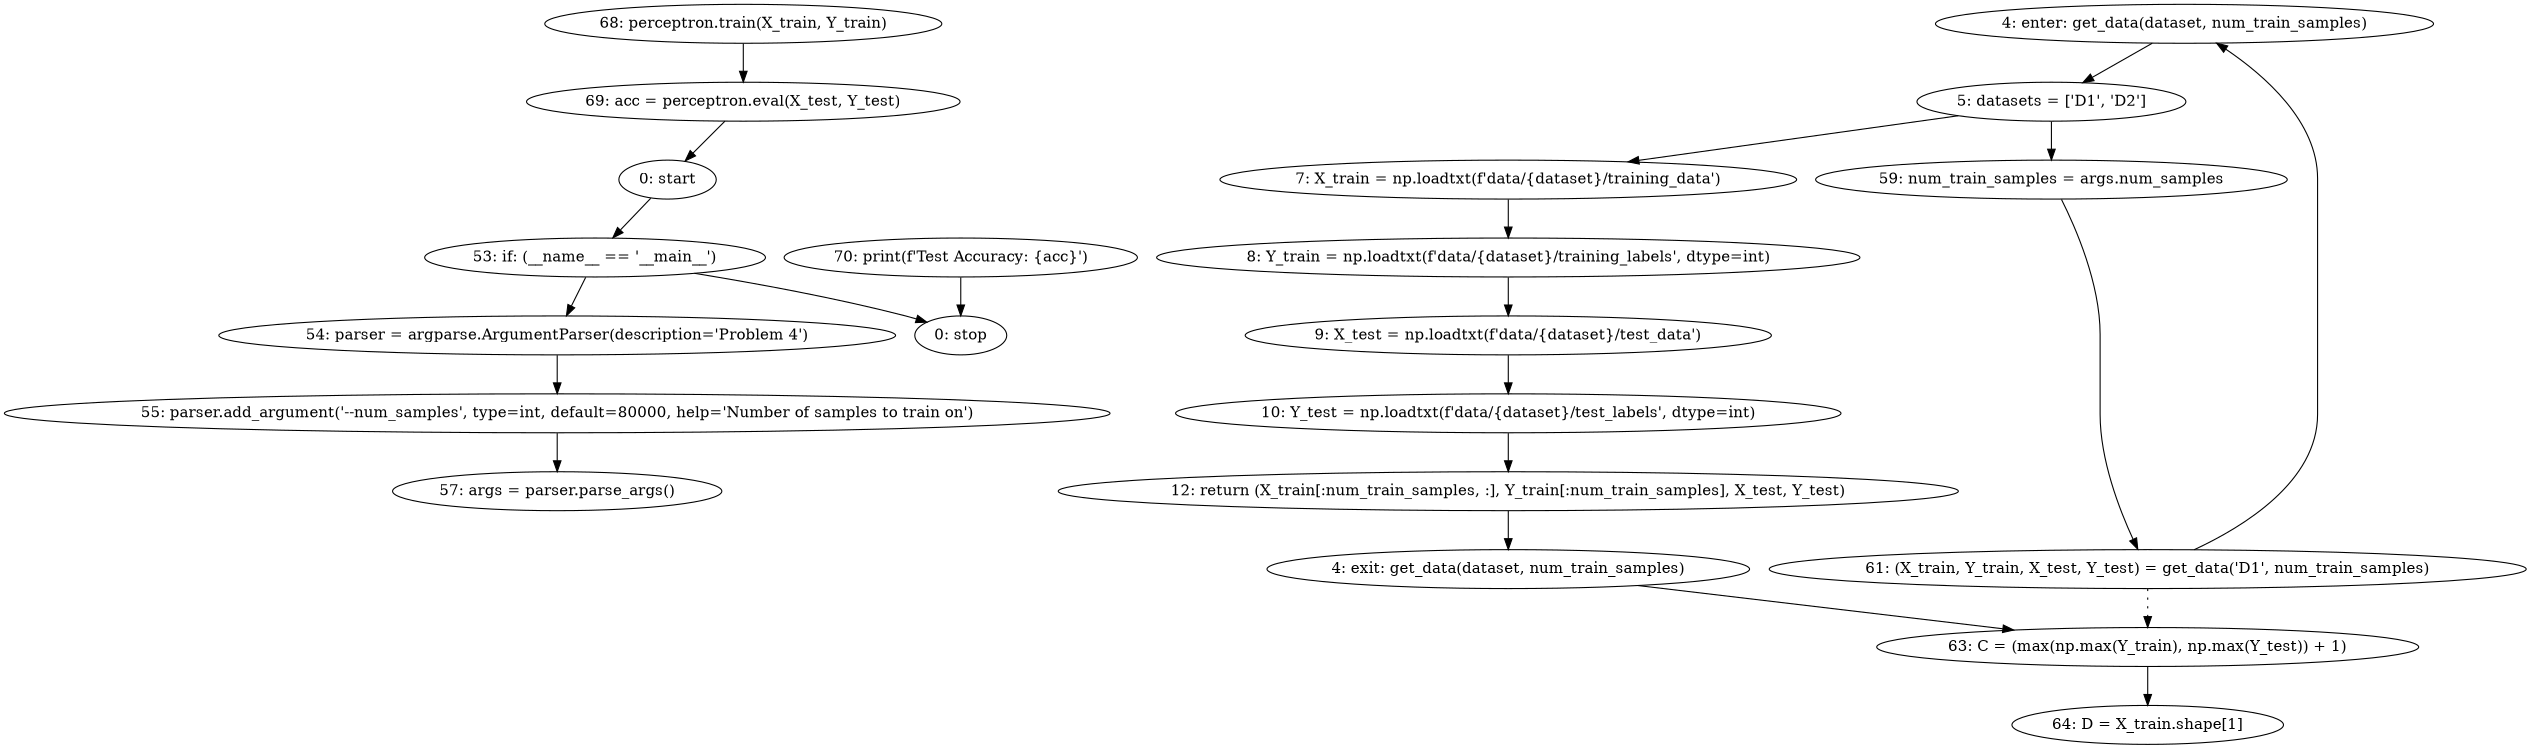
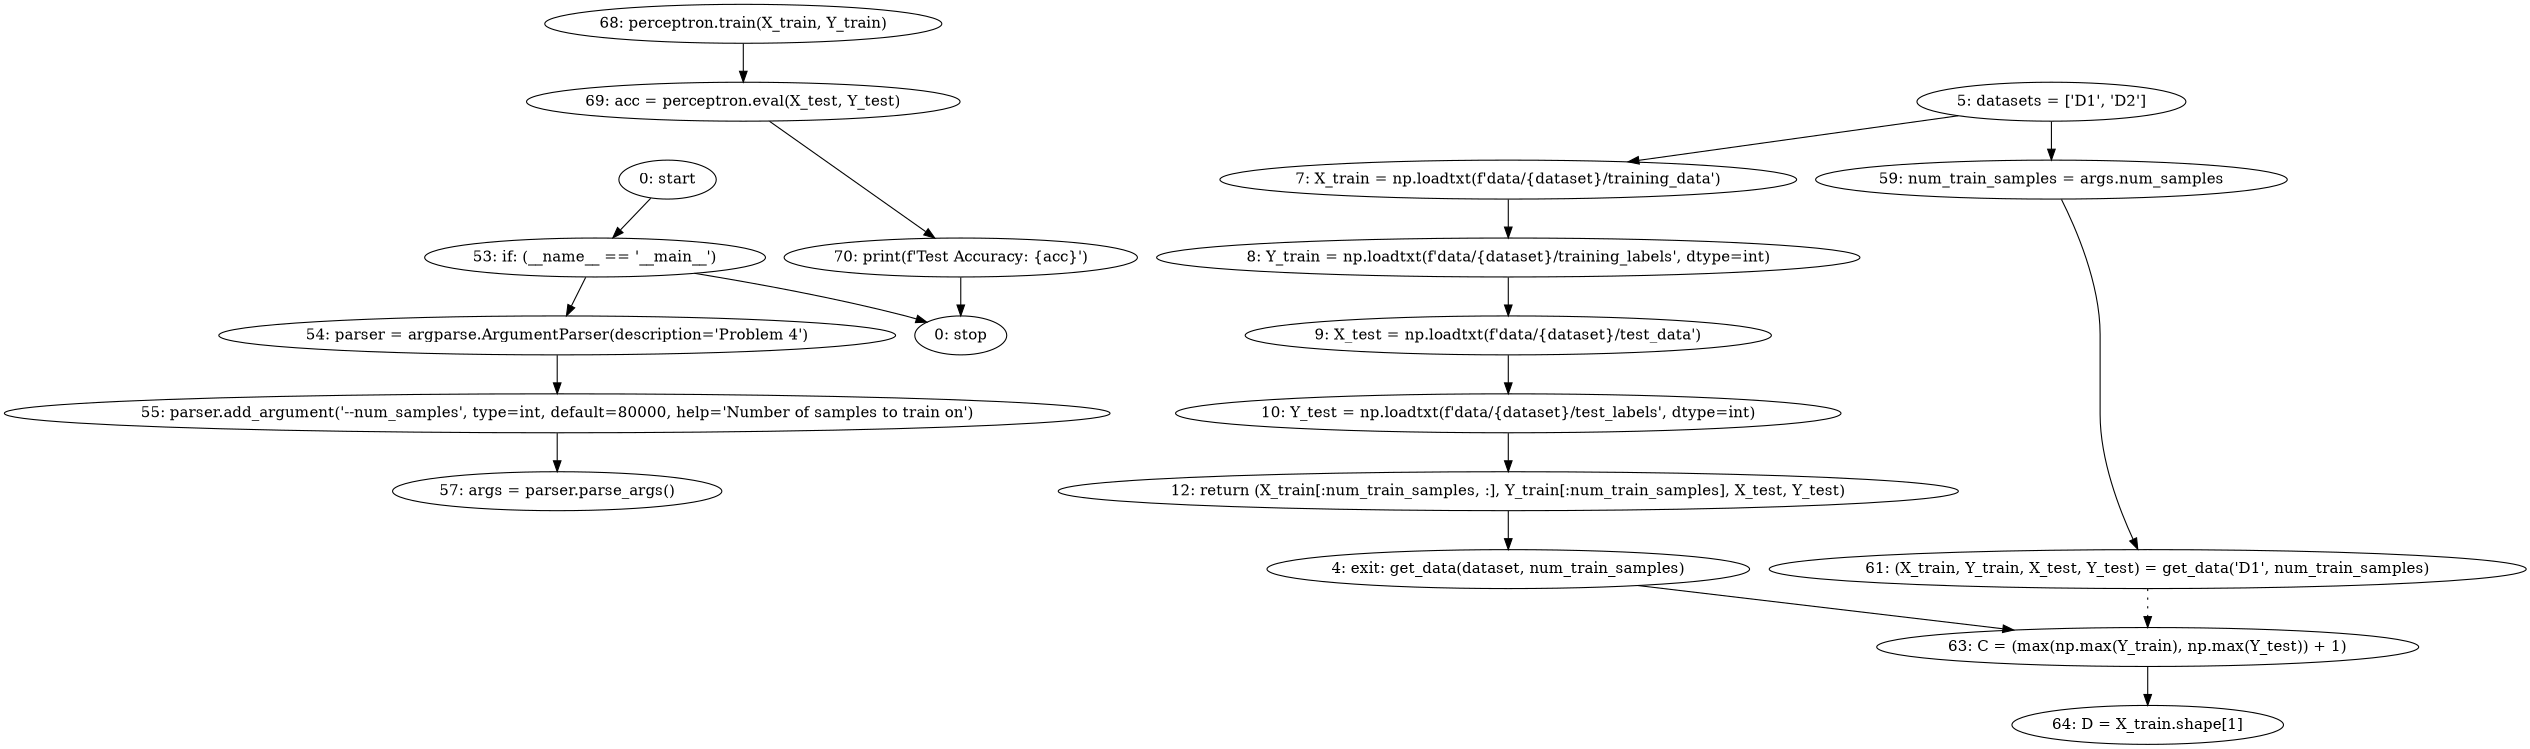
  strict digraph {
    n1 [label="0: start"]
    n2 [label="53: if: (__name__ == '__main__')"]
    n3 [label="54: parser = argparse.ArgumentParser(description='Problem 4')"]
    n4 [label="0: stop"]
    n5 [label="55: parser.add_argument('--num_samples', type=int, default=80000, help='Number of samples to train on')"]
    n6 [label="57: args = parser.parse_args()"]
-   n7 [label="4: enter: get_data(dataset, num_train_samples)"]
    n8 [label="5: datasets = ['D1', 'D2']"]
    n9 [label="7: X_train = np.loadtxt(f'data/{dataset}/training_data')"]
    n10 [label="59: num_train_samples = args.num_samples"]
    n11 [label="8: Y_train = np.loadtxt(f'data/{dataset}/training_labels', dtype=int)"]
    n12 [label="9: X_test = np.loadtxt(f'data/{dataset}/test_data')"]
    n13 [label="61: (X_train, Y_train, X_test, Y_test) = get_data('D1', num_train_samples)"]
    n14 [label="63: C = (max(np.max(Y_train), np.max(Y_test)) + 1)"]
    n15 [label="64: D = X_train.shape[1]"]
    n16 [label="4: exit: get_data(dataset, num_train_samples)"]
    n17 [label="12: return (X_train[:num_train_samples, :], Y_train[:num_train_samples], X_test, Y_test)"]
    n18 [label="10: Y_test = np.loadtxt(f'data/{dataset}/test_labels', dtype=int)"]
    n19 [label="68: perceptron.train(X_train, Y_train)"]
    n20 [label="69: acc = perceptron.eval(X_test, Y_test)"]
    n21 [label="70: print(f'Test Accuracy: {acc}')"]
    n1 -> n2
    n2 -> n3
    n2 -> n4
    n3 -> n5
    n5 -> n6
-   n7 -> n8
    n8 -> n9
    n8 -> n10
    n9 -> n11
    n10 -> n13
    n11 -> n12
    n12 -> n18
-   n13 -> n7
    n13 -> n14 [style=dotted weight=100]
    n14 -> n15
    n16 -> n14
    n17 -> n16
    n18 -> n17
    n19 -> n20
-   n20 -> n1
+   n20 -> n21
    n21 -> n4
  }
